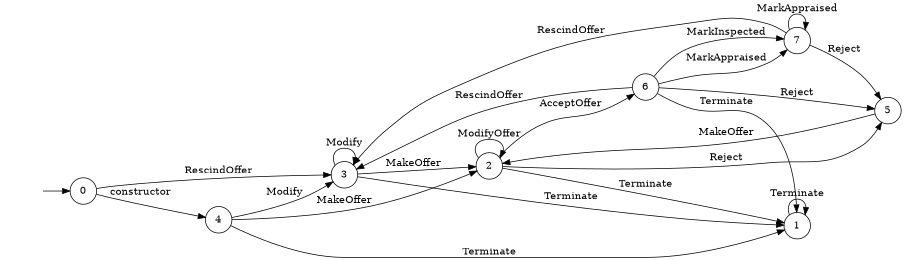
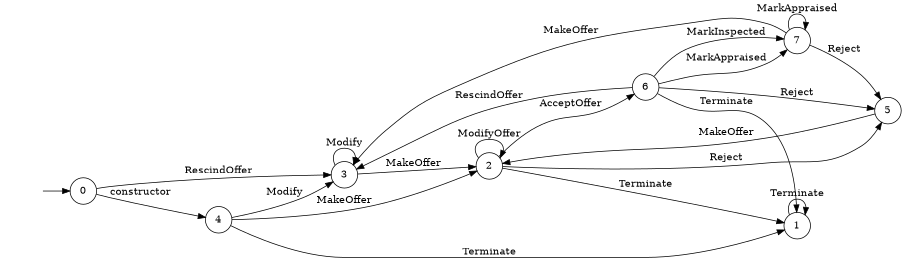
  digraph {
    rankdir=LR
    node [shape=circle]
    "" [shape=plaintext]
    n2 [label=0]
    n3 [label=4]
    n4 [label=3]
    n5 [label=2]
    n6 [label=1]
    n7 [label=5]
    n8 [label=6]
    n9 [label=7]
    "" -> n2
    n2 -> n3 [label=constructor]
    n2 -> n4 [label=RescindOffer]
    n3 -> n4 [label=Modify]
    n3 -> n5 [label=MakeOffer]
    n3 -> n6 [label=Terminate]
    n4 -> n4 [label=Modify]
    n4 -> n5 [label=MakeOffer]
-   n4 -> n6 [label=Terminate]
    n5 -> n5 [label=ModifyOffer]
    n5 -> n6 [label=Terminate]
    n5 -> n7 [label=Reject]
    n5 -> n8 [label=AcceptOffer]
    n6 -> n6 [label=Terminate]
    n7 -> n5 [label=MakeOffer]
    n8 -> n4 [label=RescindOffer]
    n8 -> n6 [label=Terminate]
    n8 -> n7 [label=Reject]
    n8 -> n9 [label=MarkInspected]
    n8 -> n9 [label=MarkAppraised]
-   n9 -> n4 [label=RescindOffer]
+   n9 -> n4 [label=MakeOffer]
    n9 -> n7 [label=Reject]
    n9 -> n9 [label=MarkAppraised]
  }
